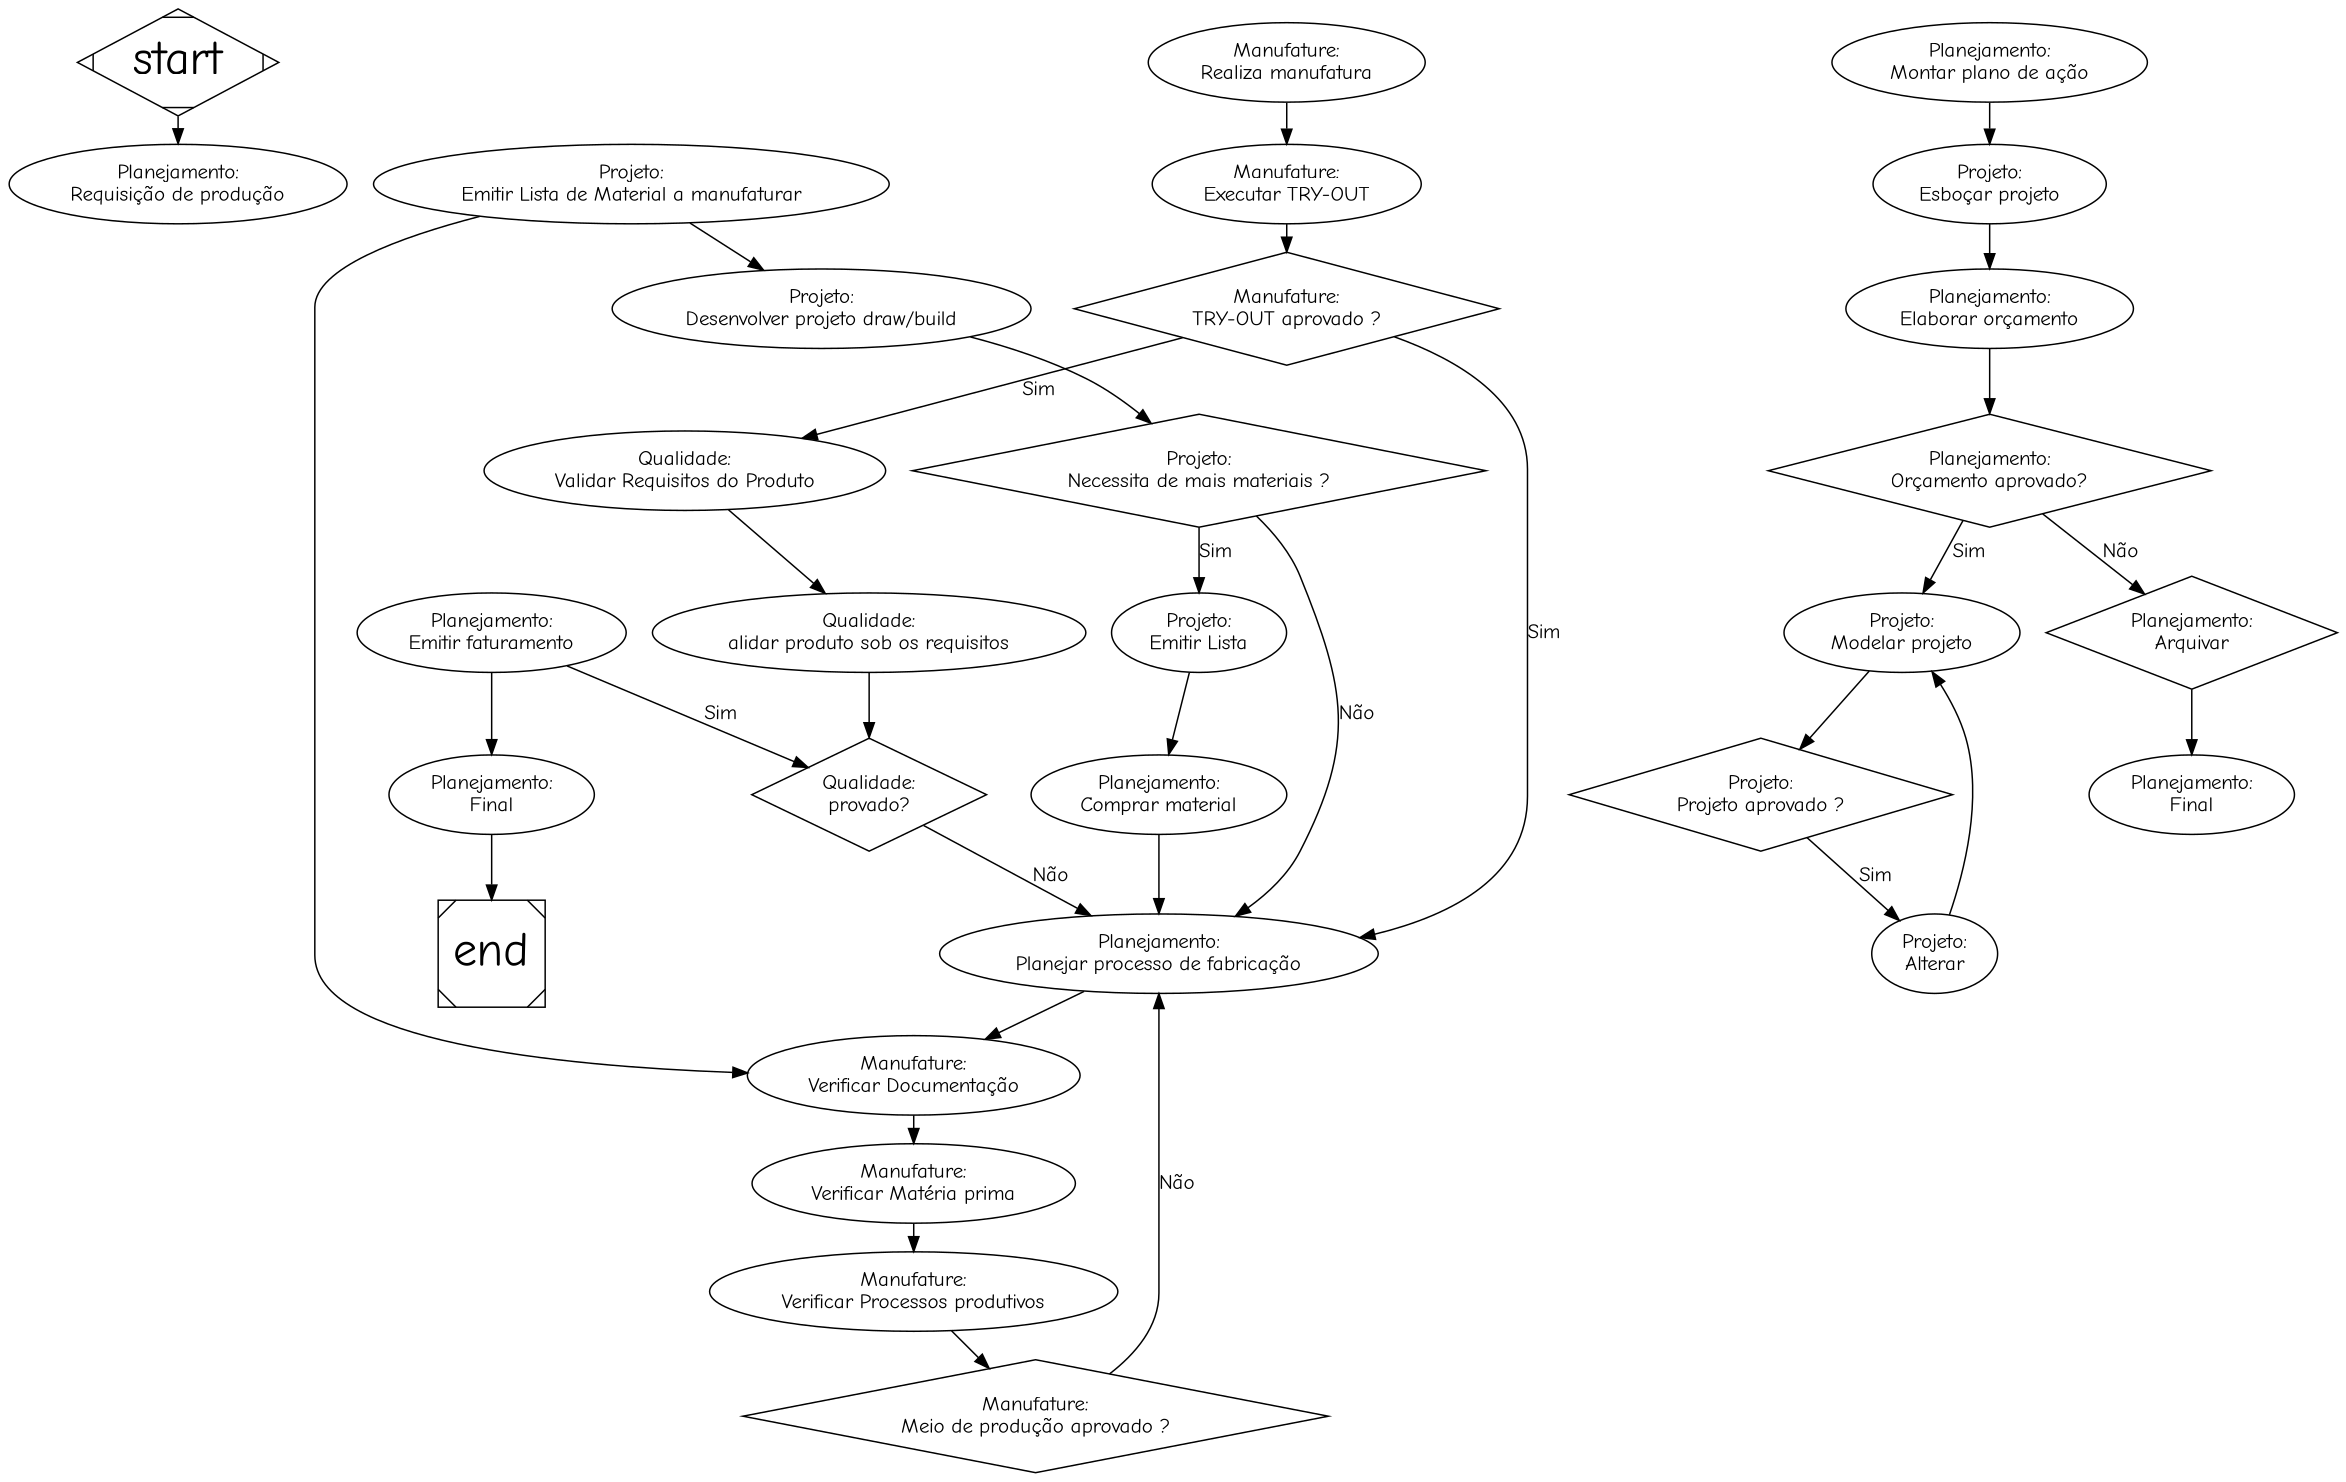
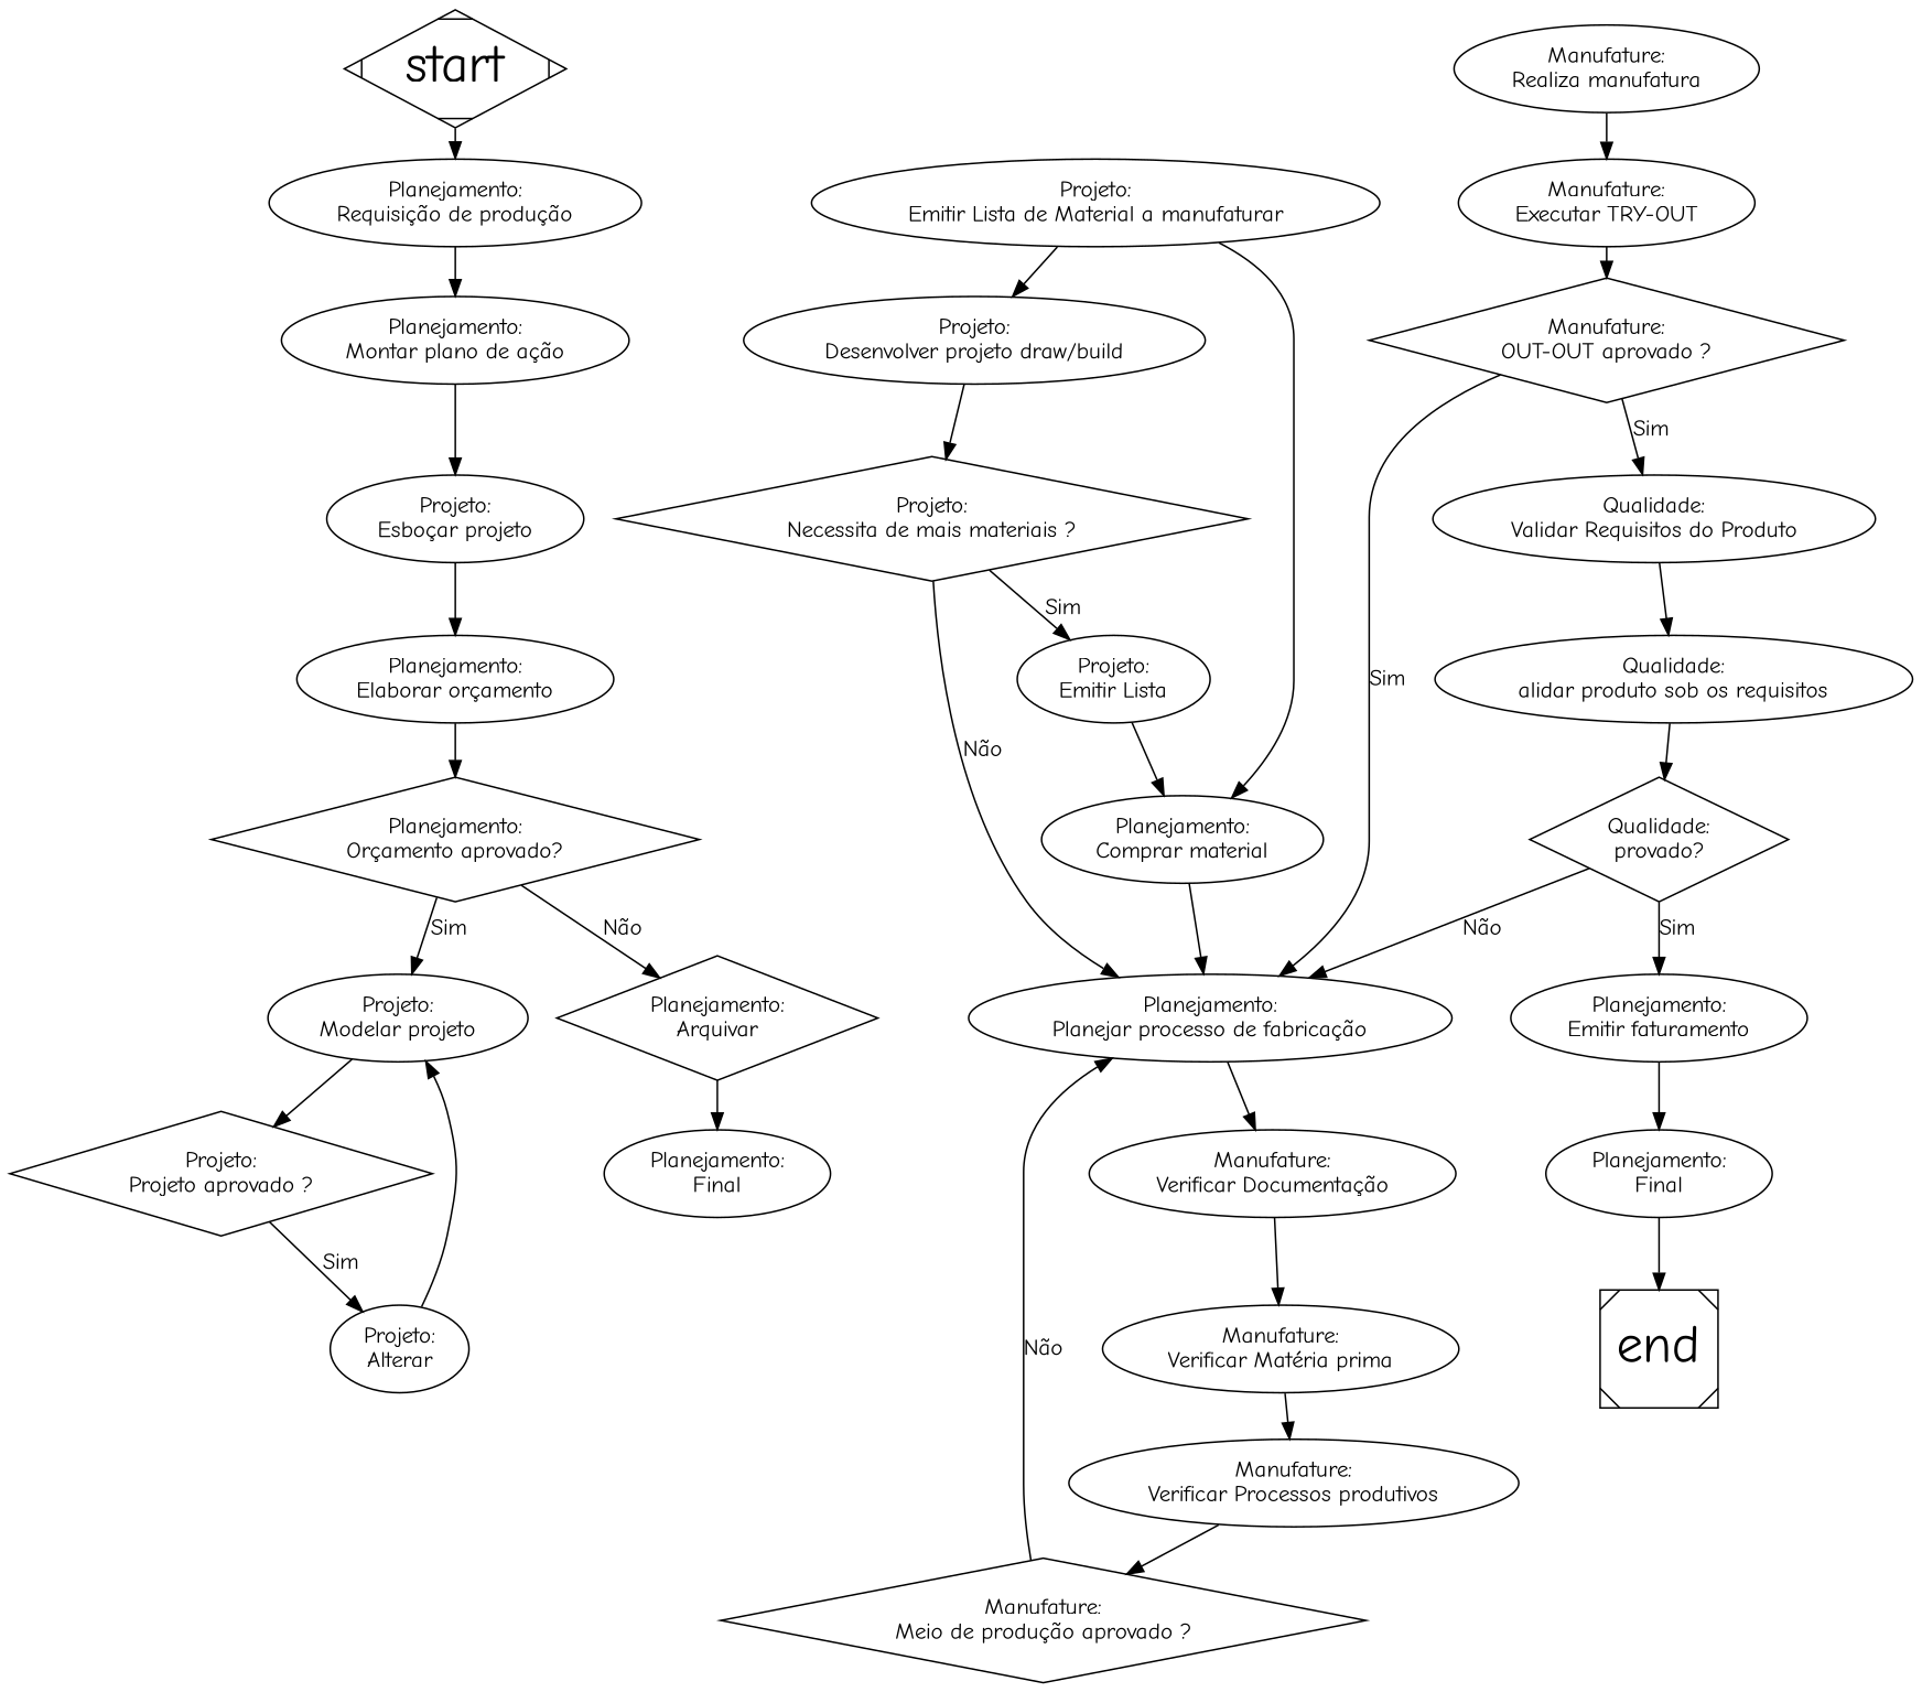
  digraph {
    fontname="Comic Neue"
    node [fontname="Comic Neue"]
    edge [fontname="Comic Neue"]
    start [fontsize=32 height=1 shape=Mdiamond width=1]
    n2 [label="Planejamento:\nRequisição de produção"]
    end [fontsize=32 height=1 shape=Msquare width=1]
    n4 [label="Projeto:\nEsboçar projeto"]
    n5 [label="Planejamento:\nElaborar orçamento"]
    n6 [label="Projeto:\nModelar projeto"]
    n7 [label="Projeto:\nProjeto aprovado ?" shape=diamond]
    n8 [label="Projeto:\nAlterar"]
    n9 [label="Projeto:\nEmitir Lista de Material a manufaturar"]
    n10 [label="Projeto:\nDesenvolver projeto draw/build"]
    n11 [label="Planejamento:\nComprar material"]
    n12 [label="Projeto:\nNecessita de mais materiais ?" shape=diamond]
    n13 [label="Projeto:\nEmitir Lista"]
    n14 [label="Planejamento:\nPlanejar processo de fabricação"]
    n15 [label="Planejamento:\nMontar plano de ação"]
    n16 [label="Planejamento:\nOrçamento aprovado?" shape=diamond]
    n17 [label="Planejamento:\nArquivar" shape=diamond]
    n18 [label="Planejamento:\nFinal"]
    n19 [label="Manufature:\nVerificar Documentação"]
    n20 [label="Planejamento:\nEmitir faturamento"]
    n21 [label="Planejamento:\nFinal"]
    n22 [label="Manufature:\nVerificar Matéria prima"]
    n23 [label="Manufature:\nVerificar Processos produtivos"]
    n24 [label="Manufature:\nMeio de produção aprovado ?" shape=diamond]
    n25 [label="Manufature:\nRealiza manufatura"]
    n26 [label="Manufature:\nExecutar TRY-OUT"]
-   n27 [label="Manufature:\nTRY-OUT aprovado ?" shape=diamond]
+   n27 [label="Manufature:\nOUT-OUT aprovado ?" shape=diamond]
    n28 [label="Qualidade:\nValidar Requisitos do Produto"]
    n29 [label="Qualidade:\nalidar produto sob os requisitos"]
    n30 [label="Qualidade:\nprovado?" shape=diamond]
    subgraph sub_1 {
      rankdir=LR
      ranksep=1.2
      start
      n2
      end
      n4
      n5
      n6
      n7
      n8
      n9
      n10
      n11
      n12
      n13
      n14
      n15
      n16
      n17
      n18
      n19
      n20
      n21
      n22
      n23
      n24
      n25
      n26
      n27
      n28
      n29
      n30
    }
    start -> n2
+   n2 -> n15
    n4 -> n5
    n5 -> n16
    n6 -> n7
    n7 -> n8 [label=Sim]
    n8 -> n6
    n9 -> n10
-   n9 -> n19
+   n9 -> n11
    n10 -> n12
    n11 -> n14
    n12 -> n13 [label=Sim]
    n12 -> n14 [label="Não"]
    n13 -> n11
    n14 -> n19
    n15 -> n4
    n16 -> n6 [label=Sim]
    n16 -> n17 [label="Não"]
    n17 -> n18
    n19 -> n22
    n20 -> n21
    n21 -> end
    n22 -> n23
    n23 -> n24
    n24 -> n14 [label="Não"]
    n25 -> n26
    n26 -> n27
    n27 -> n14 [label=Sim]
    n27 -> n28 [label=Sim]
    n28 -> n29
    n29 -> n30
    n30 -> n14 [label="Não"]
-   n20 -> n30 [label=Sim]
+   n30 -> n20 [label=Sim]
  }
